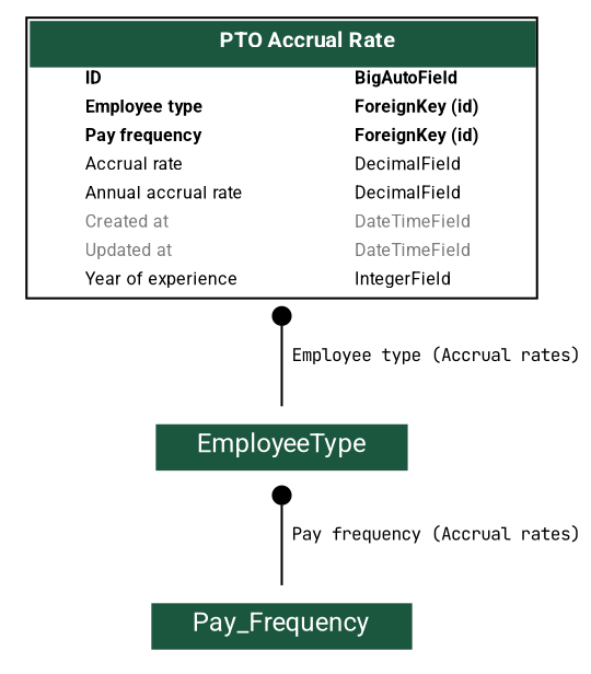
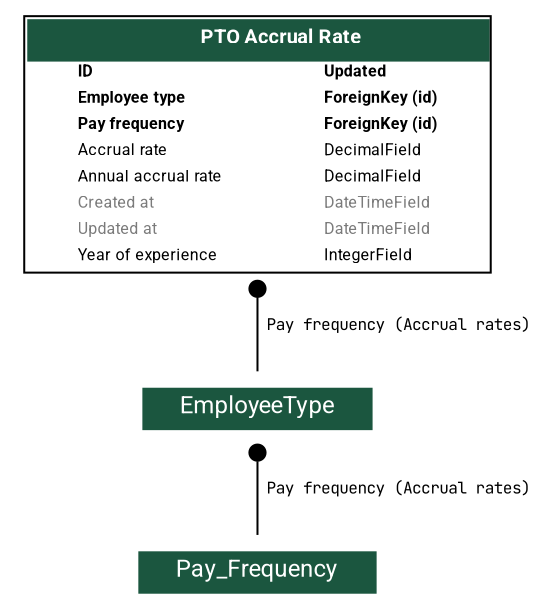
  digraph {
    fontname="JetBrains Mono"
    fontsize=8
    rankdir=TB
    splines=true
    node [fontname="JetBrains Mono" fontsize=8 shape=plaintext]
    edge [arrowhead=none arrowtail=dot dir=both fontname="JetBrains Mono" fontsize=8]
-   n1 [height=1.8785 label=<     <TABLE BGCOLOR="white" BORDER="1" CELLBORDER="0" CELLSPACING="0">     <TR><TD COLSPAN="2" CELLPADDING="5" ALIGN="CENTER" BGCOLOR="#1b563f">     <FONT FACE="Roboto" COLOR="white" POINT-SIZE="10"><B>     PTO Accrual Rate     </B></FONT></TD></TR>           <TR><TD ALIGN="LEFT" BORDER="0">     <FONT FACE="Roboto"><B>ID</B></FONT>     </TD><TD ALIGN="LEFT">     <FONT FACE="Roboto"><B>BigAutoField</B></FONT>     </TD></TR>              <TR><TD ALIGN="LEFT" BORDER="0">     <FONT FACE="Roboto"><B>Employee type</B></FONT>     </TD><TD ALIGN="LEFT">     <FONT FACE="Roboto"><B>ForeignKey (id)</B></FONT>     </TD></TR>              <TR><TD ALIGN="LEFT" BORDER="0">     <FONT FACE="Roboto"><B>Pay frequency</B></FONT>     </TD><TD ALIGN="LEFT">     <FONT FACE="Roboto"><B>ForeignKey (id)</B></FONT>     </TD></TR>              <TR><TD ALIGN="LEFT" BORDER="0">     <FONT FACE="Roboto">Accrual rate</FONT>     </TD><TD ALIGN="LEFT">     <FONT FACE="Roboto">DecimalField</FONT>     </TD></TR>              <TR><TD ALIGN="LEFT" BORDER="0">     <FONT FACE="Roboto">Annual accrual rate</FONT>     </TD><TD ALIGN="LEFT">     <FONT FACE="Roboto">DecimalField</FONT>     </TD></TR>              <TR><TD ALIGN="LEFT" BORDER="0">     <FONT COLOR="#7B7B7B" FACE="Roboto">Created at</FONT>     </TD><TD ALIGN="LEFT">     <FONT COLOR="#7B7B7B" FACE="Roboto">DateTimeField</FONT>     </TD></TR>              <TR><TD ALIGN="LEFT" BORDER="0">     <FONT COLOR="#7B7B7B" FACE="Roboto">Updated at</FONT>     </TD><TD ALIGN="LEFT">     <FONT COLOR="#7B7B7B" FACE="Roboto">DateTimeField</FONT>     </TD></TR>              <TR><TD ALIGN="LEFT" BORDER="0">     <FONT FACE="Roboto">Year of experience</FONT>     </TD><TD ALIGN="LEFT">     <FONT FACE="Roboto">IntegerField</FONT>     </TD></TR>           </TABLE>     > width=2.6736]
+   n1 [height=1.8785 label=<     <TABLE BGCOLOR="white" BORDER="1" CELLBORDER="0" CELLSPACING="0">     <TR><TD COLSPAN="2" CELLPADDING="5" ALIGN="CENTER" BGCOLOR="#1b563f">     <FONT FACE="Roboto" COLOR="white" POINT-SIZE="10"><B>     PTO Accrual Rate     </B></FONT></TD></TR>           <TR><TD ALIGN="LEFT" BORDER="0">     <FONT FACE="Roboto"><B>ID</B></FONT>     </TD><TD ALIGN="LEFT">     <FONT FACE="Roboto"><B>Updated</B></FONT>     </TD></TR>              <TR><TD ALIGN="LEFT" BORDER="0">     <FONT FACE="Roboto"><B>Employee type</B></FONT>     </TD><TD ALIGN="LEFT">     <FONT FACE="Roboto"><B>ForeignKey (id)</B></FONT>     </TD></TR>              <TR><TD ALIGN="LEFT" BORDER="0">     <FONT FACE="Roboto"><B>Pay frequency</B></FONT>     </TD><TD ALIGN="LEFT">     <FONT FACE="Roboto"><B>ForeignKey (id)</B></FONT>     </TD></TR>              <TR><TD ALIGN="LEFT" BORDER="0">     <FONT FACE="Roboto">Accrual rate</FONT>     </TD><TD ALIGN="LEFT">     <FONT FACE="Roboto">DecimalField</FONT>     </TD></TR>              <TR><TD ALIGN="LEFT" BORDER="0">     <FONT FACE="Roboto">Annual accrual rate</FONT>     </TD><TD ALIGN="LEFT">     <FONT FACE="Roboto">DecimalField</FONT>     </TD></TR>              <TR><TD ALIGN="LEFT" BORDER="0">     <FONT COLOR="#7B7B7B" FACE="Roboto">Created at</FONT>     </TD><TD ALIGN="LEFT">     <FONT COLOR="#7B7B7B" FACE="Roboto">DateTimeField</FONT>     </TD></TR>              <TR><TD ALIGN="LEFT" BORDER="0">     <FONT COLOR="#7B7B7B" FACE="Roboto">Updated at</FONT>     </TD><TD ALIGN="LEFT">     <FONT COLOR="#7B7B7B" FACE="Roboto">DateTimeField</FONT>     </TD></TR>              <TR><TD ALIGN="LEFT" BORDER="0">     <FONT FACE="Roboto">Year of experience</FONT>     </TD><TD ALIGN="LEFT">     <FONT FACE="Roboto">IntegerField</FONT>     </TD></TR>           </TABLE>     > width=2.6736]
    n2 [height=0.5 label=<   <TABLE BGCOLOR="white" BORDER="0" CELLBORDER="0" CELLSPACING="0">   <TR><TD COLSPAN="2" CELLPADDING="4" ALIGN="CENTER" BGCOLOR="#1b563f">   <FONT FACE="Roboto" POINT-SIZE="12" COLOR="white">EmployeeType</FONT>   </TD></TR>   </TABLE>   > width=1.5729]
    n3 [height=0.5 label=<   <TABLE BGCOLOR="white" BORDER="0" CELLBORDER="0" CELLSPACING="0">   <TR><TD COLSPAN="2" CELLPADDING="4" ALIGN="CENTER" BGCOLOR="#1b563f">   <FONT FACE="Roboto" POINT-SIZE="12" COLOR="white">Pay_Frequency</FONT>   </TD></TR>   </TABLE>   > width=1.6354]
-   n1 -> n2 [label=" Employee type (Accrual rates)"]
+   n1 -> n2 [label=" Pay frequency (Accrual rates)"]
    n2 -> n3 [label=" Pay frequency (Accrual rates)"]
  }
